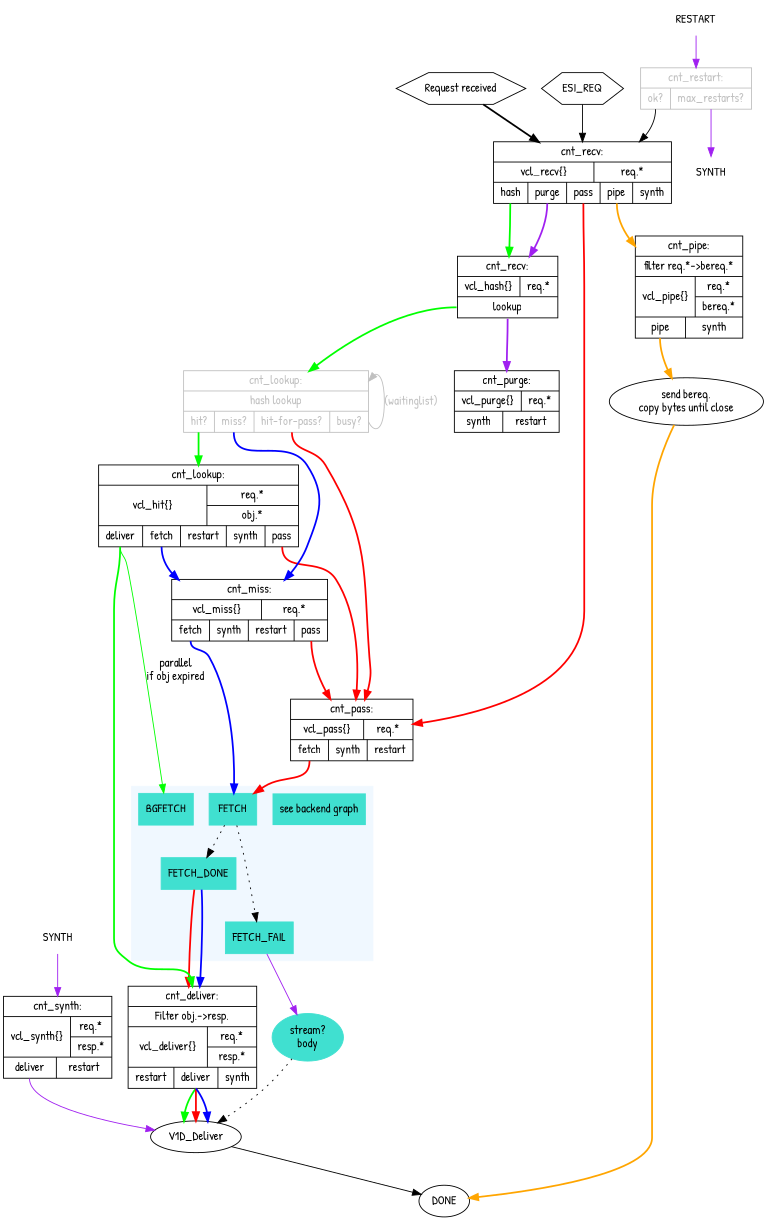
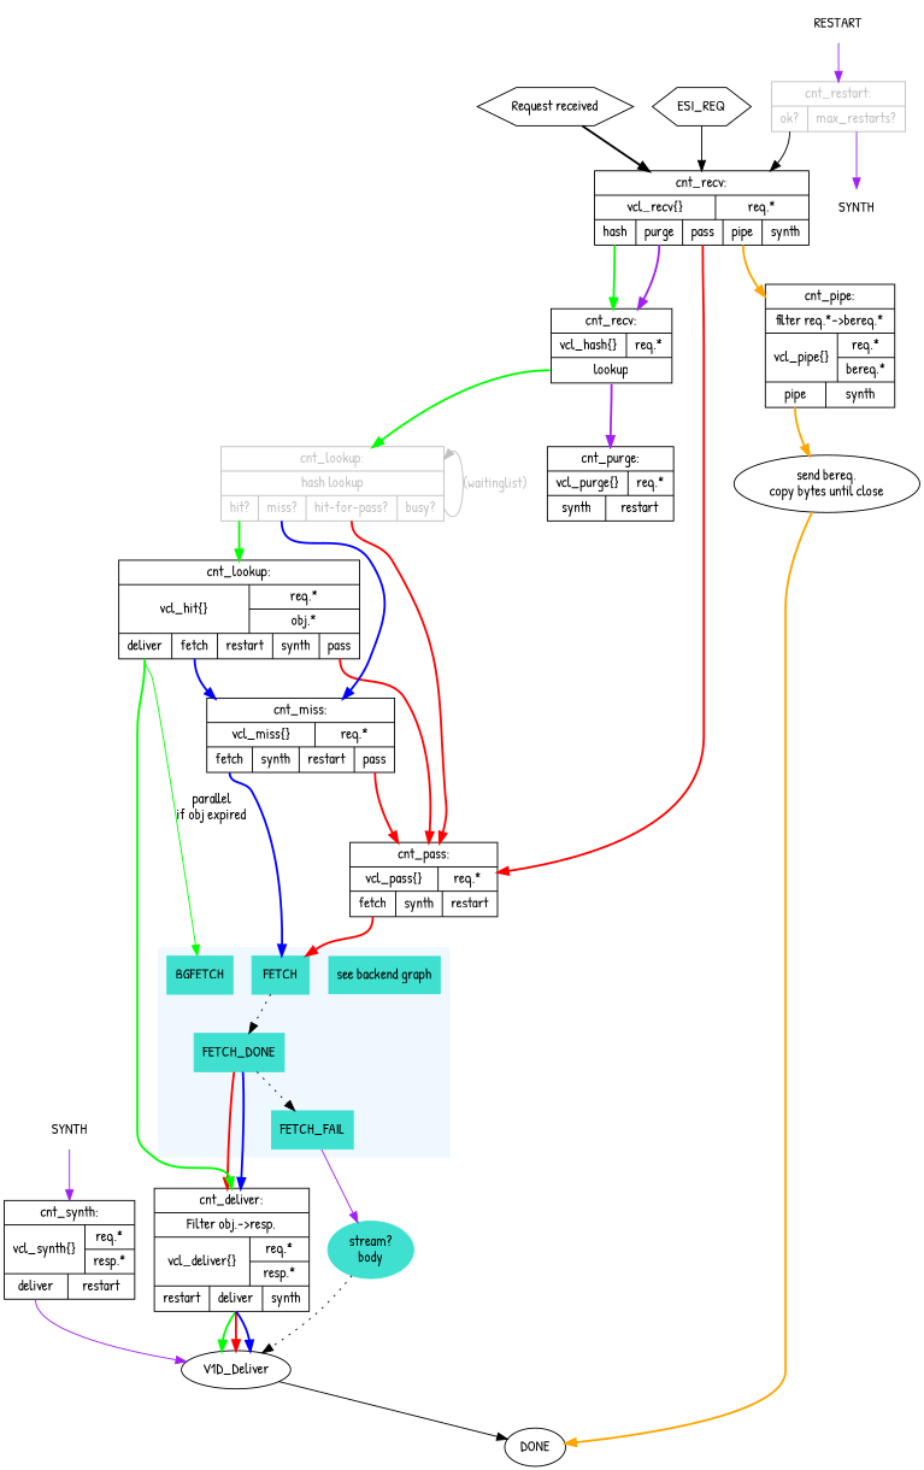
  digraph {
    fontname="Patrick Hand"
    ranksep=0.5
    node [fontname="Patrick Hand" shape=record]
    edge [fontname="Patrick Hand" style=bold]
    n1 [label="{cnt_deliver:|Filter obj.-\>resp.|{vcl_deliver\{\}|{req.*|resp.*}}|{restart|<deliver>deliver|<synth>synth}}"]
    V1D_Deliver [shape=""]
    n3 [color=turquoise label="stream?\nbody" style=filled shape=""]
    SYNTH [shape=plaintext]
    n5 [label="{cnt_synth:|{vcl_synth\{\}|{req.*|resp.*}}|{<del>deliver|<restart>restart}}"]
    "see backend graph" [color=turquoise shape=plaintext style=filled]
    BGFETCH [color=turquoise shape=box style=filled]
    FETCH [color=turquoise shape=box style=filled]
    FETCH_DONE [color=turquoise shape=box style=filled]
    FETCH_FAIL [color=turquoise shape=box style=filled]
    n11 [label="{<top>cnt_lookup:|{vcl_hit\{\}|{req.*|obj.*}}|{<deliver>deliver|<fetch>fetch|restart|synth|<pass>pass}}"]
    n12 [color=grey fontcolor=grey label="{<top>cnt_lookup:|hash lookup|{<h>hit?|<miss>miss?|<hfp>hit-for-pass?|<busy>busy?}}"]
    n13 [label="{cnt_miss:|{vcl_miss\{\}|req.*}|{<fetch>fetch|<synth>synth|<rst>restart|<pass>pass}}"]
    n14 [label="{cnt_pass:|{vcl_pass\{\}|req.*}|{<fetch>fetch|<synth>synth|<rst>restart}}"]
    n15 [label="{cnt_pipe:|filter req.*-\>bereq.*|{vcl_pipe\{\}|{req.*|bereq.*}}|{<pipe>pipe|<synth>synth}}"]
    n16 [label="send bereq,\ncopy bytes until close" shape=ellipse]
    n17 [color=grey fontcolor=grey label="{cnt_restart:|{<ok>ok?|<max>max_restarts?}}"]
    n18 [label="{cnt_recv:|{vcl_recv\{\}|req.*}|{<hash>hash|<purge>purge|<pass>pass|<pipe>pipe|<synth>synth}}"]
    n19 [label="{cnt_recv:|{vcl_hash\{\}|req.*}|{<lookup>lookup}}"]
    n20 [label="{<top>cnt_purge:|{vcl_purge\{\}|req.*}|{<synth>synth|<restart>restart}}"]
    DONE [shape=""]
    n22 [label=SYNTH shape=plaintext]
    n23 [label="Request received" shape=hexagon]
    ESI_REQ [shape=hexagon]
    RESTART [shape=plaintext]
    subgraph sub_1 {
      n1
      V1D_Deliver
      n3
    }
    subgraph sub_2 {
      V1D_Deliver
      SYNTH
      n5
    }
    subgraph cluster_3 {
      color=aliceblue
      style=filled
      "see backend graph"
      BGFETCH
      FETCH
      FETCH_DONE
      FETCH_FAIL
    }
    subgraph sub_4 {
      n11
      n12
    }
    subgraph sub_5 {
      n13
    }
    subgraph sub_6 {
      n14
    }
    subgraph sub_7 {
      n15
      n16
    }
    subgraph sub_8 {
      n17
    }
    subgraph sub_9 {
      n18
      n19
    }
    subgraph sub_10 {
      n20
    }
    n1 -> V1D_Deliver [color=green tailport="deliver:s"]
    n1 -> V1D_Deliver [color=red tailport="deliver:s"]
    n1 -> V1D_Deliver [color=blue tailport="deliver:s"]
    V1D_Deliver -> DONE [style=""]
    n3 -> V1D_Deliver [style=dotted]
    SYNTH -> n5 [color=purple style=""]
    n5 -> V1D_Deliver [color=purple tailport="del:s" style=""]
    FETCH -> FETCH_DONE [style=dotted]
-   FETCH -> FETCH_FAIL [style=dotted]
+   FETCH_DONE -> FETCH_FAIL [style=dotted]
    FETCH_DONE -> n1 [color=red]
    FETCH_DONE -> n1 [color=blue]
    FETCH_FAIL -> n3 [color=purple style=""]
    n11 -> n1 [color=green headport=n tailport="deliver:s"]
    n11 -> BGFETCH [color=green label="parallel\nif obj expired" tailport="deliver:s" style=""]
    n11 -> n13 [color=blue tailport="fetch:s"]
    n11 -> n14 [color=red tailport="pass:s"]
    n12 -> n11 [color=green tailport="h:s"]
    n12 -> n12 [color=grey fontcolor=grey headport="top:e" label="(waitinglist)" tailport="busy:e" style=""]
    n12 -> n13 [color=blue tailport="miss:s"]
    n12 -> n14 [color=red tailport="hfp:s"]
    n13 -> FETCH [color=blue tailport="fetch:s"]
    n13 -> n14 [color=red tailport="pass:s"]
    n14 -> FETCH [color=red tailport="fetch:s"]
    n15 -> n16 [color=orange tailport=pipe]
    n16 -> DONE [color=orange]
    n17 -> n18 [tailport="ok:s" style=""]
    n17 -> n22 [color=purple tailport="max:s" style=""]
    n18 -> n14 [color=red tailport=pass]
    n18 -> n15 [color=orange tailport=pipe]
    n18 -> n19 [color=green tailport=hash]
    n18 -> n19 [color=purple tailport="purge:s"]
    n19 -> n12 [color=green tailport="lookup:w"]
    n19 -> n20 [color=purple headport="top:n" tailport="lookup:s"]
    n23 -> n18
    ESI_REQ -> n18 [style=""]
    RESTART -> n17 [color=purple style=""]
  }
